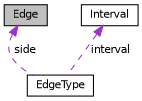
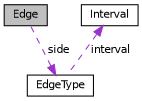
  digraph {
    node [color=black fillcolor=white fontname=Helvetica fontsize=10 shape=record style=filled]
    edge [color=darkorchid3 dir=back fontname=Helvetica fontsize=10 labelfontname=Helvetica labelfontsize=10 style=dashed]
    n1 [fillcolor=grey75 fontcolor=black height=0.2 label="Edge" width=0.4]
    n2 [height=0.2 label=EdgeType width=0.4]
    n3 [height=0.2 label=Interval width=0.4]
-   n1 -> n2 [label=" side"]
+   n2 -> n1 [label=" side"]
    n3 -> n2 [label=" interval"]
  }
